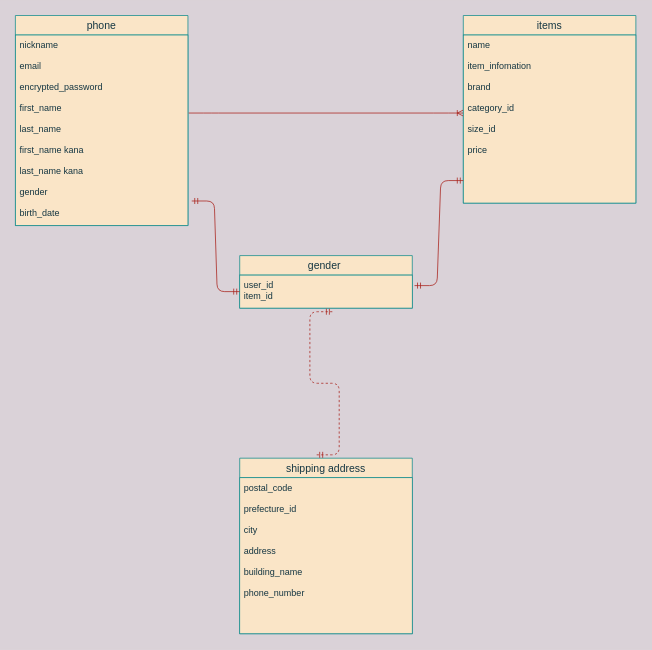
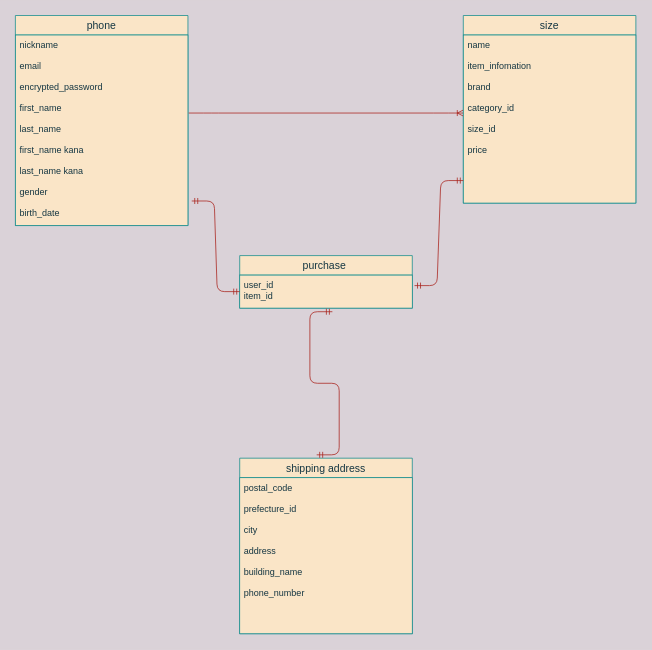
  <mxCell id="0" />
  <mxCell id="1" parent="0" />
  <mxCell id="2" style="edgeStyle=orthogonalEdgeStyle;orthogonalLoop=1;jettySize=auto;html=1;exitX=1;exitY=0.25;exitDx=0;exitDy=0;entryX=1;entryY=0.25;entryDx=0;entryDy=0;strokeColor=#A8201A;fontColor=#143642;labelBackgroundColor=#DAD2D8;" parent="1" source="3" target="3" edge="1"><mxGeometry relative="1" as="geometry"><mxPoint x="270" y="40" as="targetPoint" /></mxGeometry></mxCell>
  <mxCell id="3" value="phone" style="swimlane;fontStyle=0;childLayout=stackLayout;horizontal=1;startSize=26;horizontalStack=0;resizeParent=1;resizeParentMax=0;resizeLast=0;collapsible=1;marginBottom=0;align=center;fontSize=14;fillColor=#FAE5C7;strokeColor=#0F8B8D;fontColor=#143642;" parent="1" vertex="1"><mxGeometry y="20" width="230" height="280" as="geometry" x="20" /></mxCell>
  <mxCell id="4" value="nickname&#10;&#10;email &#10;&#10;encrypted_password&#10;&#10;first_name&#10;&#10;last_name &#10;&#10;first_name kana&#10;&#10;last_name kana &#10;&#10;gender&#10;&#10;birth_date&#10;&#10;&#10;" style="text;strokeColor=#0F8B8D;fillColor=#FAE5C7;spacingLeft=4;spacingRight=4;overflow=hidden;rotatable=0;points=[[0,0.5],[1,0.5]];portConstraint=eastwest;fontSize=12;fontColor=#143642;" parent="3" vertex="1"><mxGeometry y="26" width="230" height="254" as="geometry" /></mxCell>
  <mxCell id="5" value="&lt;span style=&quot;color: rgba(0 , 0 , 0 , 0) ; font-family: monospace ; font-size: 0px&quot;&gt;%3CmxGraphModel%3E%3Croot%3E%3CmxCell%20id%3D%220%22%2F%3E%3CmxCell%20id%3D%221%22%20parent%3D%220%22%2F%3E%3CmxCell%20id%3D%222%22%20value%3D%22usrs%22%20style%3D%22swimlane%3BfontStyle%3D0%3BchildLayout%3DstackLayout%3Bhorizontal%3D1%3BstartSize%3D26%3BhorizontalStack%3D0%3BresizeParent%3D1%3BresizeParentMax%3D0%3BresizeLast%3D0%3Bcollapsible%3D1%3BmarginBottom%3D0%3Balign%3Dcenter%3BfontSize%3D14%3B%22%20vertex%3D%221%22%20parent%3D%221%22%3E%3CmxGeometry%20x%3D%2210%22%20y%3D%22110%22%20width%3D%22230%22%20height%3D%22250%22%20as%3D%22geometry%22%2F%3E%3C%2FmxCell%3E%3CmxCell%20id%3D%223%22%20value%3D%22nickname%22%20style%3D%22text%3BstrokeColor%3Dnone%3BfillColor%3Dnone%3BspacingLeft%3D4%3BspacingRight%3D4%3Boverflow%3Dhidden%3Brotatable%3D0%3Bpoints%3D%5B%5B0%2C0.5%5D%2C%5B1%2C0.5%5D%5D%3BportConstraint%3Deastwest%3BfontSize%3D12%3B%22%20vertex%3D%221%22%20parent%3D%222%22%3E%3CmxGeometry%20y%3D%2226%22%20width%3D%22230%22%20height%3D%2230%22%20as%3D%22geometry%22%2F%3E%3C%2FmxCell%3E%3CmxCell%20id%3D%224%22%20value%3D%22%20email%20%26%2310%3B%26%2310%3Bpassword%20confirmation%26%2310%3B%26%2310%3Bfirst_name%26%2310%3B%26%2310%3Blast_name%20%26%2310%3B%26%2310%3Bfirst_name%20kana%26%2310%3B%26%2310%3Blast_name%20kana%20%26%2310%3B%26%2310%3Bbirth_date%26%2310%3B%26%2310%3B%26%2310%3B%22%20style%3D%22text%3BstrokeColor%3Dnone%3BfillColor%3Dnone%3BspacingLeft%3D4%3BspacingRight%3D4%3Boverflow%3Dhidden%3Brotatable%3D0%3Bpoints%3D%5B%5B0%2C0.5%5D%2C%5B1%2C0.5%5D%5D%3BportConstraint%3Deastwest%3BfontSize%3D12%3B%22%20vertex%3D%221%22%20parent%3D%222%22%3E%3CmxGeometry%20y%3D%2256%22%20width%3D%22230%22%20height%3D%22194%22%20as%3D%22geometry%22%2F%3E%3C%2FmxCell%3E%3C%2Froot%3E%3C%2FmxGraphModel%3E&lt;/span&gt;" style="text;html=1;align=center;verticalAlign=middle;resizable=0;points=[];autosize=1;fontColor=#143642;" parent="1" vertex="1"><mxGeometry x="490" y="40" width="20" height="20" as="geometry" /></mxCell>
- <mxCell id="6" value="items" style="swimlane;fontStyle=0;childLayout=stackLayout;horizontal=1;startSize=26;horizontalStack=0;resizeParent=1;resizeParentMax=0;resizeLast=0;collapsible=1;marginBottom=0;align=center;fontSize=14;fillColor=#FAE5C7;strokeColor=#0F8B8D;fontColor=#143642;" parent="1" vertex="1"><mxGeometry x="617" y="20" width="230" height="250" as="geometry" /></mxCell>
+ <mxCell id="6" value="size" style="swimlane;fontStyle=0;childLayout=stackLayout;horizontal=1;startSize=26;horizontalStack=0;resizeParent=1;resizeParentMax=0;resizeLast=0;collapsible=1;marginBottom=0;align=center;fontSize=14;fillColor=#FAE5C7;strokeColor=#0F8B8D;fontColor=#143642;" parent="1" vertex="1"><mxGeometry x="617" y="20" width="230" height="250" as="geometry" /></mxCell>
  <mxCell id="7" value="" style="edgeStyle=entityRelationEdgeStyle;fontSize=12;html=1;endArrow=ERoneToMany;strokeColor=#A8201A;fontColor=#143642;fillColor=#FAE5C7;labelBackgroundColor=#DAD2D8;" parent="6" edge="1"><mxGeometry width="100" height="100" relative="1" as="geometry"><mxPoint x="-366" y="130" as="sourcePoint" /><mxPoint y="130" as="targetPoint" /></mxGeometry></mxCell>
  <mxCell id="8" value="name&#10;&#10;item_infomation&#10;&#10;brand&#10;&#10;category_id &#10;&#10;size_id&#10;&#10;price&#10;&#10;&#10;" style="text;strokeColor=#0F8B8D;fillColor=#FAE5C7;spacingLeft=4;spacingRight=4;overflow=hidden;rotatable=0;points=[[0,0.5],[1,0.5]];portConstraint=eastwest;fontSize=12;fontColor=#143642;" parent="6" vertex="1"><mxGeometry y="26" width="230" height="224" as="geometry" /></mxCell>
  <mxCell id="9" value="shipping address" style="swimlane;fontStyle=0;childLayout=stackLayout;horizontal=1;startSize=26;horizontalStack=0;resizeParent=1;resizeParentMax=0;resizeLast=0;collapsible=1;marginBottom=0;align=center;fontSize=14;fillColor=#FAE5C7;strokeColor=#0F8B8D;fontColor=#143642;" parent="1" vertex="1"><mxGeometry x="319" y="610" width="230" height="234" as="geometry" /></mxCell>
  <mxCell id="10" value="postal_code&#10;&#10;prefecture_id&#10;&#10;city&#10;&#10;address&#10;&#10;building_name&#10;&#10;phone_number &#10;&#10;&#10;&#10;&#10;&#10;&#10;&#10;&#10;" style="text;strokeColor=#0F8B8D;fillColor=#FAE5C7;spacingLeft=4;spacingRight=4;overflow=hidden;rotatable=0;points=[[0,0.5],[1,0.5]];portConstraint=eastwest;fontSize=12;fontColor=#143642;" parent="9" vertex="1"><mxGeometry y="26" width="230" height="208" as="geometry" /></mxCell>
- <mxCell id="11" value="gender " style="swimlane;fontStyle=0;childLayout=stackLayout;horizontal=1;startSize=26;horizontalStack=0;resizeParent=1;resizeParentMax=0;resizeLast=0;collapsible=1;marginBottom=0;align=center;fontSize=14;fillColor=#FAE5C7;strokeColor=#0F8B8D;fontColor=#143642;" parent="1" vertex="1"><mxGeometry x="319" y="340" width="230" height="70" as="geometry" /></mxCell>
+ <mxCell id="11" value="purchase " style="swimlane;fontStyle=0;childLayout=stackLayout;horizontal=1;startSize=26;horizontalStack=0;resizeParent=1;resizeParentMax=0;resizeLast=0;collapsible=1;marginBottom=0;align=center;fontSize=14;fillColor=#FAE5C7;strokeColor=#0F8B8D;fontColor=#143642;" parent="1" vertex="1"><mxGeometry x="319" y="340" width="230" height="70" as="geometry" /></mxCell>
  <mxCell id="12" value="user_id&#10;item_id" style="text;strokeColor=#0F8B8D;fillColor=#FAE5C7;spacingLeft=4;spacingRight=4;overflow=hidden;rotatable=0;points=[[0,0.5],[1,0.5]];portConstraint=eastwest;fontSize=12;fontColor=#143642;" parent="11" vertex="1"><mxGeometry y="26" width="230" height="44" as="geometry" /></mxCell>
  <mxCell id="13" value="" style="edgeStyle=entityRelationEdgeStyle;fontSize=12;html=1;endArrow=ERmandOne;startArrow=ERmandOne;strokeColor=#A8201A;exitX=1.013;exitY=0.318;exitDx=0;exitDy=0;exitPerimeter=0;fontColor=#143642;labelBackgroundColor=#DAD2D8;" parent="1" source="12" edge="1"><mxGeometry width="100" height="100" relative="1" as="geometry"><mxPoint x="517" y="340" as="sourcePoint" /><mxPoint x="617" y="240" as="targetPoint" /></mxGeometry></mxCell>
  <mxCell id="14" value="" style="edgeStyle=entityRelationEdgeStyle;fontSize=12;html=1;endArrow=ERmandOne;startArrow=ERmandOne;strokeColor=#A8201A;entryX=0;entryY=0.5;entryDx=0;entryDy=0;exitX=1.022;exitY=0.871;exitDx=0;exitDy=0;exitPerimeter=0;fontColor=#143642;labelBackgroundColor=#DAD2D8;" parent="1" source="4" target="12" edge="1"><mxGeometry width="100" height="100" relative="1" as="geometry"><mxPoint x="280" y="360" as="sourcePoint" /><mxPoint x="380" y="260" as="targetPoint" /></mxGeometry></mxCell>
- <mxCell id="15" value="" style="edgeStyle=entityRelationEdgeStyle;fontSize=12;html=1;endArrow=ERmandOne;startArrow=ERmandOne;strokeColor=#A8201A;entryX=0.537;entryY=1.109;entryDx=0;entryDy=0;entryPerimeter=0;exitX=0.446;exitY=-0.019;exitDx=0;exitDy=0;exitPerimeter=0;fontColor=#143642;labelBackgroundColor=#DAD2D8;dashed=1;" parent="1" source="9" target="12" edge="1"><mxGeometry width="100" height="100" relative="1" as="geometry"><mxPoint x="420" y="520" as="sourcePoint" /><mxPoint x="520" y="420" as="targetPoint" /></mxGeometry></mxCell>
+ <mxCell id="15" value="" style="edgeStyle=entityRelationEdgeStyle;fontSize=12;html=1;endArrow=ERmandOne;startArrow=ERmandOne;strokeColor=#A8201A;entryX=0.537;entryY=1.109;entryDx=0;entryDy=0;entryPerimeter=0;exitX=0.446;exitY=-0.019;exitDx=0;exitDy=0;exitPerimeter=0;fontColor=#143642;labelBackgroundColor=#DAD2D8;" parent="1" source="9" target="12" edge="1"><mxGeometry width="100" height="100" relative="1" as="geometry"><mxPoint x="420" y="520" as="sourcePoint" /><mxPoint x="520" y="420" as="targetPoint" /></mxGeometry></mxCell>
